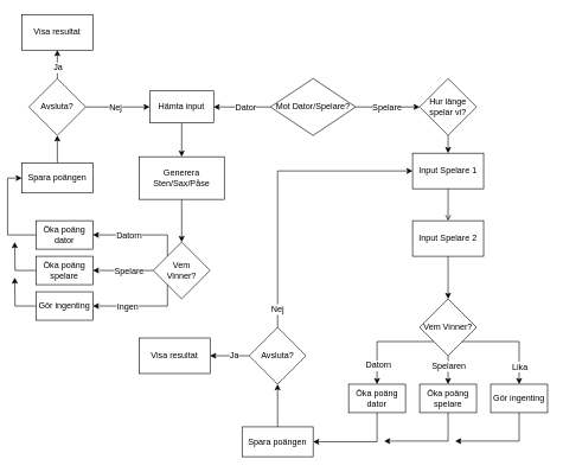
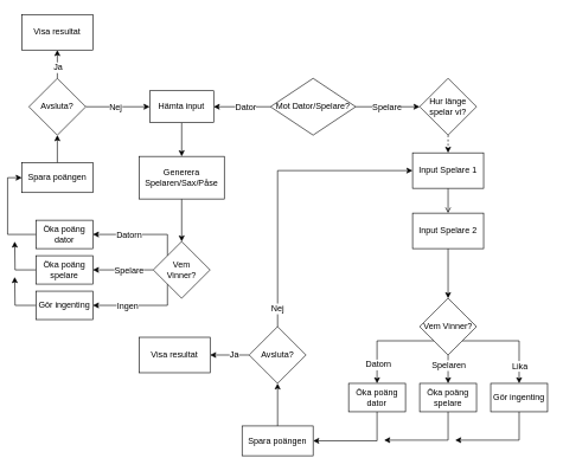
  <mxCell id="0" />
  <mxCell id="1" parent="0" />
  <mxCell id="2" style="edgeStyle=orthogonalEdgeStyle;rounded=0;orthogonalLoop=1;jettySize=auto;html=1;exitX=0;exitY=0.5;exitDx=0;exitDy=0;" edge="1" parent="1" source="6"><mxGeometry relative="1" as="geometry"><mxPoint x="300" y="150" as="targetPoint" /></mxGeometry></mxCell>
  <mxCell id="3" value="&lt;div&gt;Dator&lt;/div&gt;" style="text;html=1;resizable=0;points=[];align=center;verticalAlign=middle;labelBackgroundColor=#ffffff;" vertex="1" connectable="0" parent="2"><mxGeometry x="-0.246" y="-2" relative="1" as="geometry"><mxPoint x="-5.5" y="2" as="offset" /></mxGeometry></mxCell>
  <mxCell id="4" style="edgeStyle=orthogonalEdgeStyle;rounded=0;orthogonalLoop=1;jettySize=auto;html=1;entryX=0;entryY=0.5;entryDx=0;entryDy=0;" edge="1" parent="1" source="6" target="37"><mxGeometry relative="1" as="geometry"><mxPoint x="586" y="150" as="targetPoint" /></mxGeometry></mxCell>
  <mxCell id="5" value="&lt;div&gt;Spelare&lt;/div&gt;" style="text;html=1;resizable=0;points=[];align=center;verticalAlign=middle;labelBackgroundColor=#ffffff;direction=south;" vertex="1" connectable="0" parent="4"><mxGeometry x="-0.3" y="-1" relative="1" as="geometry"><mxPoint x="12" y="-1" as="offset" /></mxGeometry></mxCell>
  <mxCell id="6" value="&lt;div&gt;Mot Dator/Spelare?&lt;/div&gt;" style="rhombus;whiteSpace=wrap;html=1;" vertex="1" parent="1"><mxGeometry x="380" y="110" width="120" height="80" as="geometry" /></mxCell>
  <mxCell id="7" style="edgeStyle=orthogonalEdgeStyle;rounded=0;orthogonalLoop=1;jettySize=auto;html=1;" edge="1" parent="1" source="8" target="10"><mxGeometry relative="1" as="geometry"><mxPoint x="255" y="230" as="targetPoint" /></mxGeometry></mxCell>
  <mxCell id="8" value="Hämta input" style="rounded=0;whiteSpace=wrap;html=1;" vertex="1" parent="1"><mxGeometry x="210" y="127.5" width="90" height="45" as="geometry" /></mxCell>
  <mxCell id="9" style="edgeStyle=orthogonalEdgeStyle;rounded=0;orthogonalLoop=1;jettySize=auto;html=1;" edge="1" parent="1" source="10" target="17"><mxGeometry relative="1" as="geometry"><mxPoint x="255" y="330" as="targetPoint" /></mxGeometry></mxCell>
- <mxCell id="10" value="&lt;div&gt;Generera&lt;/div&gt;&lt;div&gt;Sten/Sax/Påse&lt;br&gt;&lt;/div&gt;" style="rounded=0;whiteSpace=wrap;html=1;" vertex="1" parent="1"><mxGeometry x="195" y="220" width="120" height="60" as="geometry" /></mxCell>
+ <mxCell id="10" value="&lt;div&gt;Generera&lt;/div&gt;&lt;div&gt;Spelaren/Sax/Påse&lt;br&gt;&lt;/div&gt;" style="rounded=0;whiteSpace=wrap;html=1;" vertex="1" parent="1"><mxGeometry x="195" y="220" width="120" height="60" as="geometry" /></mxCell>
  <mxCell id="11" style="edgeStyle=orthogonalEdgeStyle;rounded=0;orthogonalLoop=1;jettySize=auto;html=1;exitX=0;exitY=0;exitDx=0;exitDy=0;" edge="1" parent="1" source="17" target="19"><mxGeometry relative="1" as="geometry"><Array as="points"><mxPoint x="235" y="330" /></Array></mxGeometry></mxCell>
  <mxCell id="12" value="Datorn" style="text;html=1;resizable=0;points=[];align=center;verticalAlign=middle;labelBackgroundColor=#ffffff;" vertex="1" connectable="0" parent="11"><mxGeometry x="0.366" relative="1" as="geometry"><mxPoint x="7" as="offset" /></mxGeometry></mxCell>
  <mxCell id="13" style="edgeStyle=orthogonalEdgeStyle;rounded=0;orthogonalLoop=1;jettySize=auto;html=1;exitX=0;exitY=0.5;exitDx=0;exitDy=0;entryX=1;entryY=0.5;entryDx=0;entryDy=0;" edge="1" parent="1" source="17" target="21"><mxGeometry relative="1" as="geometry" /></mxCell>
  <mxCell id="14" value="Spelare" style="text;html=1;resizable=0;points=[];align=center;verticalAlign=middle;labelBackgroundColor=#ffffff;" vertex="1" connectable="0" parent="13"><mxGeometry x="0.202" y="-1" relative="1" as="geometry"><mxPoint x="16" y="1" as="offset" /></mxGeometry></mxCell>
  <mxCell id="15" style="edgeStyle=orthogonalEdgeStyle;rounded=0;orthogonalLoop=1;jettySize=auto;html=1;exitX=0;exitY=1;exitDx=0;exitDy=0;" edge="1" parent="1" source="17" target="23"><mxGeometry relative="1" as="geometry"><Array as="points"><mxPoint x="235" y="430" /></Array></mxGeometry></mxCell>
  <mxCell id="16" value="Ingen" style="text;html=1;resizable=0;points=[];align=center;verticalAlign=middle;labelBackgroundColor=#ffffff;" vertex="1" connectable="0" parent="15"><mxGeometry x="0.43" y="-1" relative="1" as="geometry"><mxPoint x="10" y="1" as="offset" /></mxGeometry></mxCell>
  <mxCell id="17" value="&lt;div&gt;Vem &lt;br&gt;&lt;/div&gt;&lt;div&gt;Vinner?&lt;/div&gt;" style="rhombus;whiteSpace=wrap;html=1;" vertex="1" parent="1"><mxGeometry x="215" y="340" width="80" height="80" as="geometry" /></mxCell>
  <mxCell id="18" style="edgeStyle=orthogonalEdgeStyle;rounded=0;orthogonalLoop=1;jettySize=auto;html=1;exitX=0;exitY=0.5;exitDx=0;exitDy=0;entryX=0;entryY=0.5;entryDx=0;entryDy=0;" edge="1" parent="1" source="19" target="25"><mxGeometry relative="1" as="geometry" /></mxCell>
  <mxCell id="19" value="Öka poäng dator" style="rounded=0;whiteSpace=wrap;html=1;" vertex="1" parent="1"><mxGeometry x="50" y="310" width="80" height="40" as="geometry" /></mxCell>
  <mxCell id="20" style="edgeStyle=orthogonalEdgeStyle;rounded=0;orthogonalLoop=1;jettySize=auto;html=1;exitX=0;exitY=0.5;exitDx=0;exitDy=0;" edge="1" parent="1" source="21"><mxGeometry relative="1" as="geometry"><mxPoint x="20" y="340" as="targetPoint" /></mxGeometry></mxCell>
  <mxCell id="21" value="Öka poäng spelare" style="rounded=0;whiteSpace=wrap;html=1;" vertex="1" parent="1"><mxGeometry x="50" y="360" width="80" height="40" as="geometry" /></mxCell>
  <mxCell id="22" style="edgeStyle=orthogonalEdgeStyle;rounded=0;orthogonalLoop=1;jettySize=auto;html=1;exitX=0;exitY=0.5;exitDx=0;exitDy=0;" edge="1" parent="1" source="23"><mxGeometry relative="1" as="geometry"><mxPoint x="20" y="390" as="targetPoint" /></mxGeometry></mxCell>
  <mxCell id="23" value="Gör ingenting" style="rounded=0;whiteSpace=wrap;html=1;" vertex="1" parent="1"><mxGeometry x="50" y="410" width="80" height="40" as="geometry" /></mxCell>
  <mxCell id="24" style="edgeStyle=orthogonalEdgeStyle;rounded=0;orthogonalLoop=1;jettySize=auto;html=1;exitX=0.5;exitY=0;exitDx=0;exitDy=0;entryX=0.5;entryY=1;entryDx=0;entryDy=0;" edge="1" parent="1" source="25" target="30"><mxGeometry relative="1" as="geometry" /></mxCell>
  <mxCell id="25" value="Spara poängen" style="rounded=0;whiteSpace=wrap;html=1;" vertex="1" parent="1"><mxGeometry x="30" y="229" width="100" height="42" as="geometry" /></mxCell>
  <mxCell id="26" style="edgeStyle=orthogonalEdgeStyle;rounded=0;orthogonalLoop=1;jettySize=auto;html=1;exitX=1;exitY=0.5;exitDx=0;exitDy=0;entryX=0;entryY=0.5;entryDx=0;entryDy=0;" edge="1" parent="1" source="30" target="8"><mxGeometry relative="1" as="geometry" /></mxCell>
  <mxCell id="27" value="Nej" style="text;html=1;resizable=0;points=[];align=center;verticalAlign=middle;labelBackgroundColor=#ffffff;" vertex="1" connectable="0" parent="26"><mxGeometry x="-0.264" y="-3" relative="1" as="geometry"><mxPoint x="8" y="-3" as="offset" /></mxGeometry></mxCell>
  <mxCell id="28" style="edgeStyle=orthogonalEdgeStyle;rounded=0;orthogonalLoop=1;jettySize=auto;html=1;exitX=0.5;exitY=0;exitDx=0;exitDy=0;entryX=0.5;entryY=1;entryDx=0;entryDy=0;" edge="1" parent="1" source="30" target="31"><mxGeometry relative="1" as="geometry" /></mxCell>
  <mxCell id="29" value="Ja" style="text;html=1;resizable=0;points=[];align=center;verticalAlign=middle;labelBackgroundColor=#ffffff;" vertex="1" connectable="0" parent="28"><mxGeometry y="-4" relative="1" as="geometry"><mxPoint x="-4" y="4" as="offset" /></mxGeometry></mxCell>
  <mxCell id="30" value="Avsluta?" style="rhombus;whiteSpace=wrap;html=1;" vertex="1" parent="1"><mxGeometry x="40" y="110" width="80" height="80" as="geometry" /></mxCell>
  <mxCell id="31" value="Visa resultat" style="rounded=0;whiteSpace=wrap;html=1;" vertex="1" parent="1"><mxGeometry x="30" y="20" width="100" height="50" as="geometry" /></mxCell>
  <mxCell id="32" style="edgeStyle=orthogonalEdgeStyle;rounded=0;orthogonalLoop=1;jettySize=auto;html=1;exitX=0.5;exitY=1;exitDx=0;exitDy=0;entryX=0.5;entryY=0;entryDx=0;entryDy=0;endArrow=open;" edge="1" parent="1" source="33" target="35"><mxGeometry relative="1" as="geometry" /></mxCell>
  <mxCell id="33" value="Input Spelare 1" style="rounded=0;whiteSpace=wrap;html=1;" vertex="1" parent="1"><mxGeometry x="580" y="215" width="100" height="50" as="geometry" /></mxCell>
  <mxCell id="34" style="edgeStyle=orthogonalEdgeStyle;rounded=0;orthogonalLoop=1;jettySize=auto;html=1;exitX=0.5;exitY=1;exitDx=0;exitDy=0;entryX=0.5;entryY=0;entryDx=0;entryDy=0;" edge="1" parent="1" source="35" target="44"><mxGeometry relative="1" as="geometry" /></mxCell>
- <mxCell id="35" value="Input Spelare 2" style="rounded=0;whiteSpace=wrap;html=1;" vertex="1" parent="1"><mxGeometry x="580" y="310" width="100" height="50" as="geometry" /></mxCell>
- <mxCell id="36" style="edgeStyle=orthogonalEdgeStyle;rounded=0;orthogonalLoop=1;jettySize=auto;html=1;exitX=0.5;exitY=1;exitDx=0;exitDy=0;entryX=0.5;entryY=0;entryDx=0;entryDy=0;" edge="1" parent="1" source="37" target="33"><mxGeometry relative="1" as="geometry" /></mxCell>
+ <mxCell id="35" value="Input Spelare 2" style="rounded=0;whiteSpace=wrap;html=1;" vertex="1" parent="1"><mxGeometry x="580" y="300" width="100" height="50" as="geometry" /></mxCell>
+ <mxCell id="36" style="edgeStyle=orthogonalEdgeStyle;rounded=0;orthogonalLoop=1;jettySize=auto;html=1;exitX=0.5;exitY=1;exitDx=0;exitDy=0;entryX=0.5;entryY=0;entryDx=0;entryDy=0;dashed=1;" edge="1" parent="1" source="37" target="33"><mxGeometry relative="1" as="geometry" /></mxCell>
  <mxCell id="37" value="Hur länge spelar vi?" style="rhombus;whiteSpace=wrap;html=1;" vertex="1" parent="1"><mxGeometry x="590" y="110" width="80" height="80" as="geometry" /></mxCell>
  <mxCell id="38" style="edgeStyle=orthogonalEdgeStyle;rounded=0;orthogonalLoop=1;jettySize=auto;html=1;exitX=0;exitY=1;exitDx=0;exitDy=0;entryX=0.5;entryY=0;entryDx=0;entryDy=0;" edge="1" parent="1" source="44" target="46"><mxGeometry relative="1" as="geometry" /></mxCell>
  <mxCell id="39" value="Datorn" style="text;html=1;resizable=0;points=[];align=center;verticalAlign=middle;labelBackgroundColor=#ffffff;" vertex="1" connectable="0" parent="38"><mxGeometry x="0.618" y="1" relative="1" as="geometry"><mxPoint as="offset" /></mxGeometry></mxCell>
  <mxCell id="40" style="edgeStyle=orthogonalEdgeStyle;rounded=0;orthogonalLoop=1;jettySize=auto;html=1;exitX=0.5;exitY=1;exitDx=0;exitDy=0;" edge="1" parent="1" source="44" target="48"><mxGeometry relative="1" as="geometry" /></mxCell>
  <mxCell id="41" value="Spelaren" style="text;html=1;resizable=0;points=[];align=center;verticalAlign=middle;labelBackgroundColor=#ffffff;" vertex="1" connectable="0" parent="40"><mxGeometry y="6" relative="1" as="geometry"><mxPoint x="-6" y="-6" as="offset" /></mxGeometry></mxCell>
  <mxCell id="42" style="edgeStyle=orthogonalEdgeStyle;rounded=0;orthogonalLoop=1;jettySize=auto;html=1;exitX=1;exitY=1;exitDx=0;exitDy=0;entryX=0.5;entryY=0;entryDx=0;entryDy=0;" edge="1" parent="1" source="44" target="50"><mxGeometry relative="1" as="geometry" /></mxCell>
  <mxCell id="43" value="Lika" style="text;html=1;resizable=0;points=[];align=center;verticalAlign=middle;labelBackgroundColor=#ffffff;" vertex="1" connectable="0" parent="42"><mxGeometry x="0.644" relative="1" as="geometry"><mxPoint as="offset" /></mxGeometry></mxCell>
  <mxCell id="44" value="Vem Vinner?" style="rhombus;whiteSpace=wrap;html=1;" vertex="1" parent="1"><mxGeometry x="590" y="420" width="80" height="80" as="geometry" /></mxCell>
  <mxCell id="45" style="edgeStyle=orthogonalEdgeStyle;rounded=0;orthogonalLoop=1;jettySize=auto;html=1;exitX=0.5;exitY=1;exitDx=0;exitDy=0;entryX=1;entryY=0.5;entryDx=0;entryDy=0;" edge="1" parent="1" source="46" target="52"><mxGeometry relative="1" as="geometry" /></mxCell>
  <mxCell id="46" value="Öka poäng dator" style="rounded=0;whiteSpace=wrap;html=1;" vertex="1" parent="1"><mxGeometry x="490" y="540" width="80" height="40" as="geometry" /></mxCell>
  <mxCell id="47" style="edgeStyle=orthogonalEdgeStyle;rounded=0;orthogonalLoop=1;jettySize=auto;html=1;exitX=0.5;exitY=1;exitDx=0;exitDy=0;" edge="1" parent="1" source="48"><mxGeometry relative="1" as="geometry"><mxPoint x="540" y="620" as="targetPoint" /><Array as="points"><mxPoint x="630" y="620" /></Array></mxGeometry></mxCell>
  <mxCell id="48" value="Öka poäng spelare" style="rounded=0;whiteSpace=wrap;html=1;" vertex="1" parent="1"><mxGeometry x="590" y="540" width="80" height="40" as="geometry" /></mxCell>
  <mxCell id="49" style="edgeStyle=orthogonalEdgeStyle;rounded=0;orthogonalLoop=1;jettySize=auto;html=1;exitX=0.5;exitY=1;exitDx=0;exitDy=0;" edge="1" parent="1" source="50"><mxGeometry relative="1" as="geometry"><mxPoint x="640" y="620" as="targetPoint" /><Array as="points"><mxPoint x="730" y="620" /></Array></mxGeometry></mxCell>
  <mxCell id="50" value="Gör ingenting" style="rounded=0;whiteSpace=wrap;html=1;" vertex="1" parent="1"><mxGeometry x="690" y="540" width="80" height="40" as="geometry" /></mxCell>
  <mxCell id="51" style="edgeStyle=orthogonalEdgeStyle;rounded=0;orthogonalLoop=1;jettySize=auto;html=1;exitX=0.5;exitY=0;exitDx=0;exitDy=0;entryX=0.5;entryY=1;entryDx=0;entryDy=0;" edge="1" parent="1" source="52" target="57"><mxGeometry relative="1" as="geometry" /></mxCell>
  <mxCell id="52" value="Spara poängen" style="rounded=0;whiteSpace=wrap;html=1;" vertex="1" parent="1"><mxGeometry x="340" y="600" width="100" height="42" as="geometry" /></mxCell>
  <mxCell id="53" style="edgeStyle=orthogonalEdgeStyle;rounded=0;orthogonalLoop=1;jettySize=auto;html=1;exitX=0;exitY=0.5;exitDx=0;exitDy=0;entryX=1;entryY=0.5;entryDx=0;entryDy=0;" edge="1" parent="1" source="57" target="58"><mxGeometry relative="1" as="geometry" /></mxCell>
  <mxCell id="54" value="Ja" style="text;html=1;resizable=0;points=[];align=center;verticalAlign=middle;labelBackgroundColor=#ffffff;" vertex="1" connectable="0" parent="53"><mxGeometry x="-0.188" y="-1" relative="1" as="geometry"><mxPoint as="offset" /></mxGeometry></mxCell>
  <mxCell id="55" style="edgeStyle=orthogonalEdgeStyle;rounded=0;orthogonalLoop=1;jettySize=auto;html=1;exitX=0.5;exitY=0;exitDx=0;exitDy=0;entryX=0;entryY=0.5;entryDx=0;entryDy=0;" edge="1" parent="1" source="57" target="33"><mxGeometry relative="1" as="geometry" /></mxCell>
  <mxCell id="56" value="Nej" style="text;html=1;resizable=0;points=[];align=center;verticalAlign=middle;labelBackgroundColor=#ffffff;" vertex="1" connectable="0" parent="55"><mxGeometry x="-0.875" y="1" relative="1" as="geometry"><mxPoint as="offset" /></mxGeometry></mxCell>
  <mxCell id="57" value="Avsluta?" style="rhombus;whiteSpace=wrap;html=1;" vertex="1" parent="1"><mxGeometry x="350" y="460" width="80" height="80" as="geometry" /></mxCell>
  <mxCell id="58" value="Visa resultat" style="rounded=0;whiteSpace=wrap;html=1;" vertex="1" parent="1"><mxGeometry x="195" y="475" width="100" height="50" as="geometry" /></mxCell>
